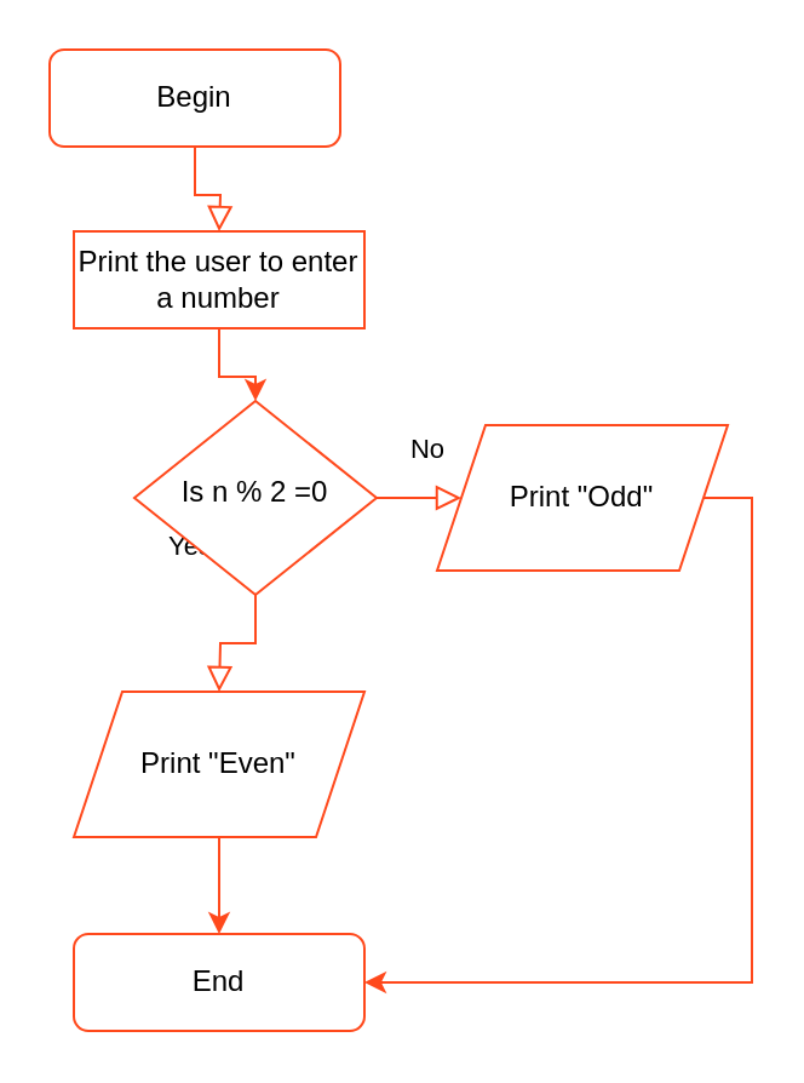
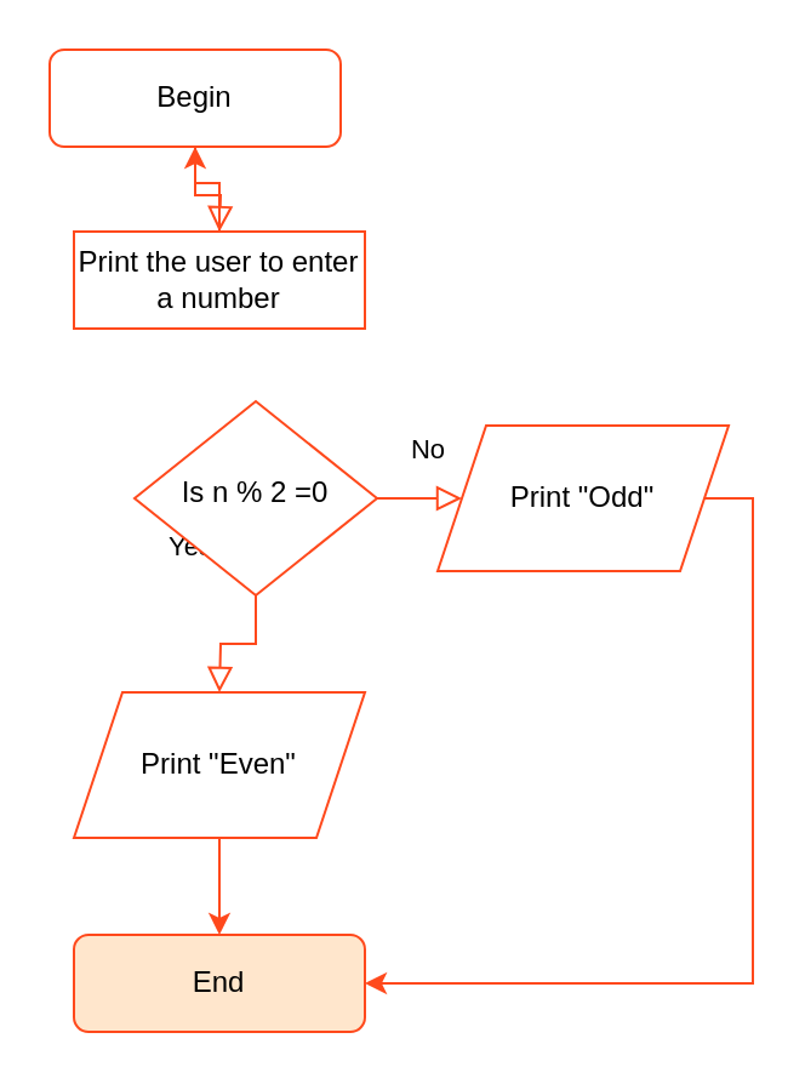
  <mxCell id="0" />
  <mxCell id="1" parent="0" />
  <mxCell id="2" value="" style="rounded=0;html=1;jettySize=auto;orthogonalLoop=1;fontSize=11;endArrow=block;endFill=0;endSize=8;strokeWidth=1;shadow=0;labelBackgroundColor=none;edgeStyle=orthogonalEdgeStyle;strokeColor=#FF491C;" parent="1" source="3" edge="1"><mxGeometry relative="1" as="geometry"><mxPoint x="90" y="95" as="targetPoint" /></mxGeometry></mxCell>
  <mxCell id="3" value="Begin" style="rounded=1;whiteSpace=wrap;html=1;fontSize=12;glass=0;strokeWidth=1;shadow=0;strokeColor=#FF491C;" parent="1" vertex="1"><mxGeometry x="20" y="20" width="120" height="40" as="geometry" /></mxCell>
  <mxCell id="4" value="Yes" style="rounded=0;html=1;jettySize=auto;orthogonalLoop=1;fontSize=11;endArrow=block;endFill=0;endSize=8;strokeWidth=1;shadow=0;labelBackgroundColor=none;edgeStyle=orthogonalEdgeStyle;strokeColor=#FF491C;" parent="1" source="6" edge="1"><mxGeometry x="-0.013" y="-20" relative="1" as="geometry"><mxPoint x="-20" y="-20" as="offset" /><mxPoint x="90" y="285" as="targetPoint" /></mxGeometry></mxCell>
  <mxCell id="5" value="No" style="edgeStyle=orthogonalEdgeStyle;rounded=0;html=1;jettySize=auto;orthogonalLoop=1;fontSize=11;endArrow=block;endFill=0;endSize=8;strokeWidth=1;shadow=0;labelBackgroundColor=none;strokeColor=#FF491C;" parent="1" source="6" edge="1"><mxGeometry x="0.224" y="20" relative="1" as="geometry"><mxPoint as="offset" /><mxPoint x="190" y="205" as="targetPoint" /></mxGeometry></mxCell>
  <mxCell id="6" value="Is n % 2 =0" style="rhombus;whiteSpace=wrap;html=1;shadow=0;fontFamily=Helvetica;fontSize=12;align=center;strokeWidth=1;spacing=6;spacingTop=-4;strokeColor=#FF491C;" parent="1" vertex="1"><mxGeometry x="55" y="165" width="100" height="80" as="geometry" /></mxCell>
- <mxCell id="7" value="" style="edgeStyle=orthogonalEdgeStyle;rounded=0;orthogonalLoop=1;jettySize=auto;html=1;strokeColor=#FF491C;" edge="1" parent="1" source="8" target="6"><mxGeometry relative="1" as="geometry" /></mxCell>
+ <mxCell id="7" value="" style="edgeStyle=orthogonalEdgeStyle;rounded=0;orthogonalLoop=1;jettySize=auto;html=1;strokeColor=#FF491C;" edge="1" parent="1" source="8" target="3"><mxGeometry relative="1" as="geometry" /></mxCell>
  <mxCell id="8" value="Print the user to enter a number" style="rounded=0;whiteSpace=wrap;html=1;strokeColor=#FF491C;" vertex="1" parent="1"><mxGeometry x="30" y="95" width="120" height="40" as="geometry" /></mxCell>
  <mxCell id="9" value="" style="edgeStyle=orthogonalEdgeStyle;rounded=0;orthogonalLoop=1;jettySize=auto;html=1;strokeColor=#FF491C;" edge="1" parent="1" source="10"><mxGeometry relative="1" as="geometry"><mxPoint x="150" y="405" as="targetPoint" /><Array as="points"><mxPoint x="310" y="205" /><mxPoint x="310" y="405" /></Array></mxGeometry></mxCell>
  <mxCell id="10" value="Print &quot;Odd&quot;" style="shape=parallelogram;perimeter=parallelogramPerimeter;whiteSpace=wrap;html=1;fixedSize=1;strokeColor=#FF491C;" vertex="1" parent="1"><mxGeometry x="180" y="175" width="120" height="60" as="geometry" /></mxCell>
  <mxCell id="11" value="" style="edgeStyle=orthogonalEdgeStyle;rounded=0;orthogonalLoop=1;jettySize=auto;html=1;strokeColor=#FF491C;" edge="1" parent="1" source="12" target="13"><mxGeometry relative="1" as="geometry" /></mxCell>
  <mxCell id="12" value="Print &quot;Even&quot;" style="shape=parallelogram;perimeter=parallelogramPerimeter;whiteSpace=wrap;html=1;fixedSize=1;strokeColor=#FF491C;" vertex="1" parent="1"><mxGeometry x="30" y="285" width="120" height="60" as="geometry" /></mxCell>
- <mxCell id="13" value="End" style="rounded=1;whiteSpace=wrap;html=1;strokeColor=#FF491C;" vertex="1" parent="1"><mxGeometry x="30" y="385" width="120" height="40" as="geometry" /></mxCell>
+ <mxCell id="13" value="End" style="rounded=1;whiteSpace=wrap;html=1;strokeColor=#FF491C;fillColor=#ffe6cc;" vertex="1" parent="1"><mxGeometry x="30" y="385" width="120" height="40" as="geometry" /></mxCell>
